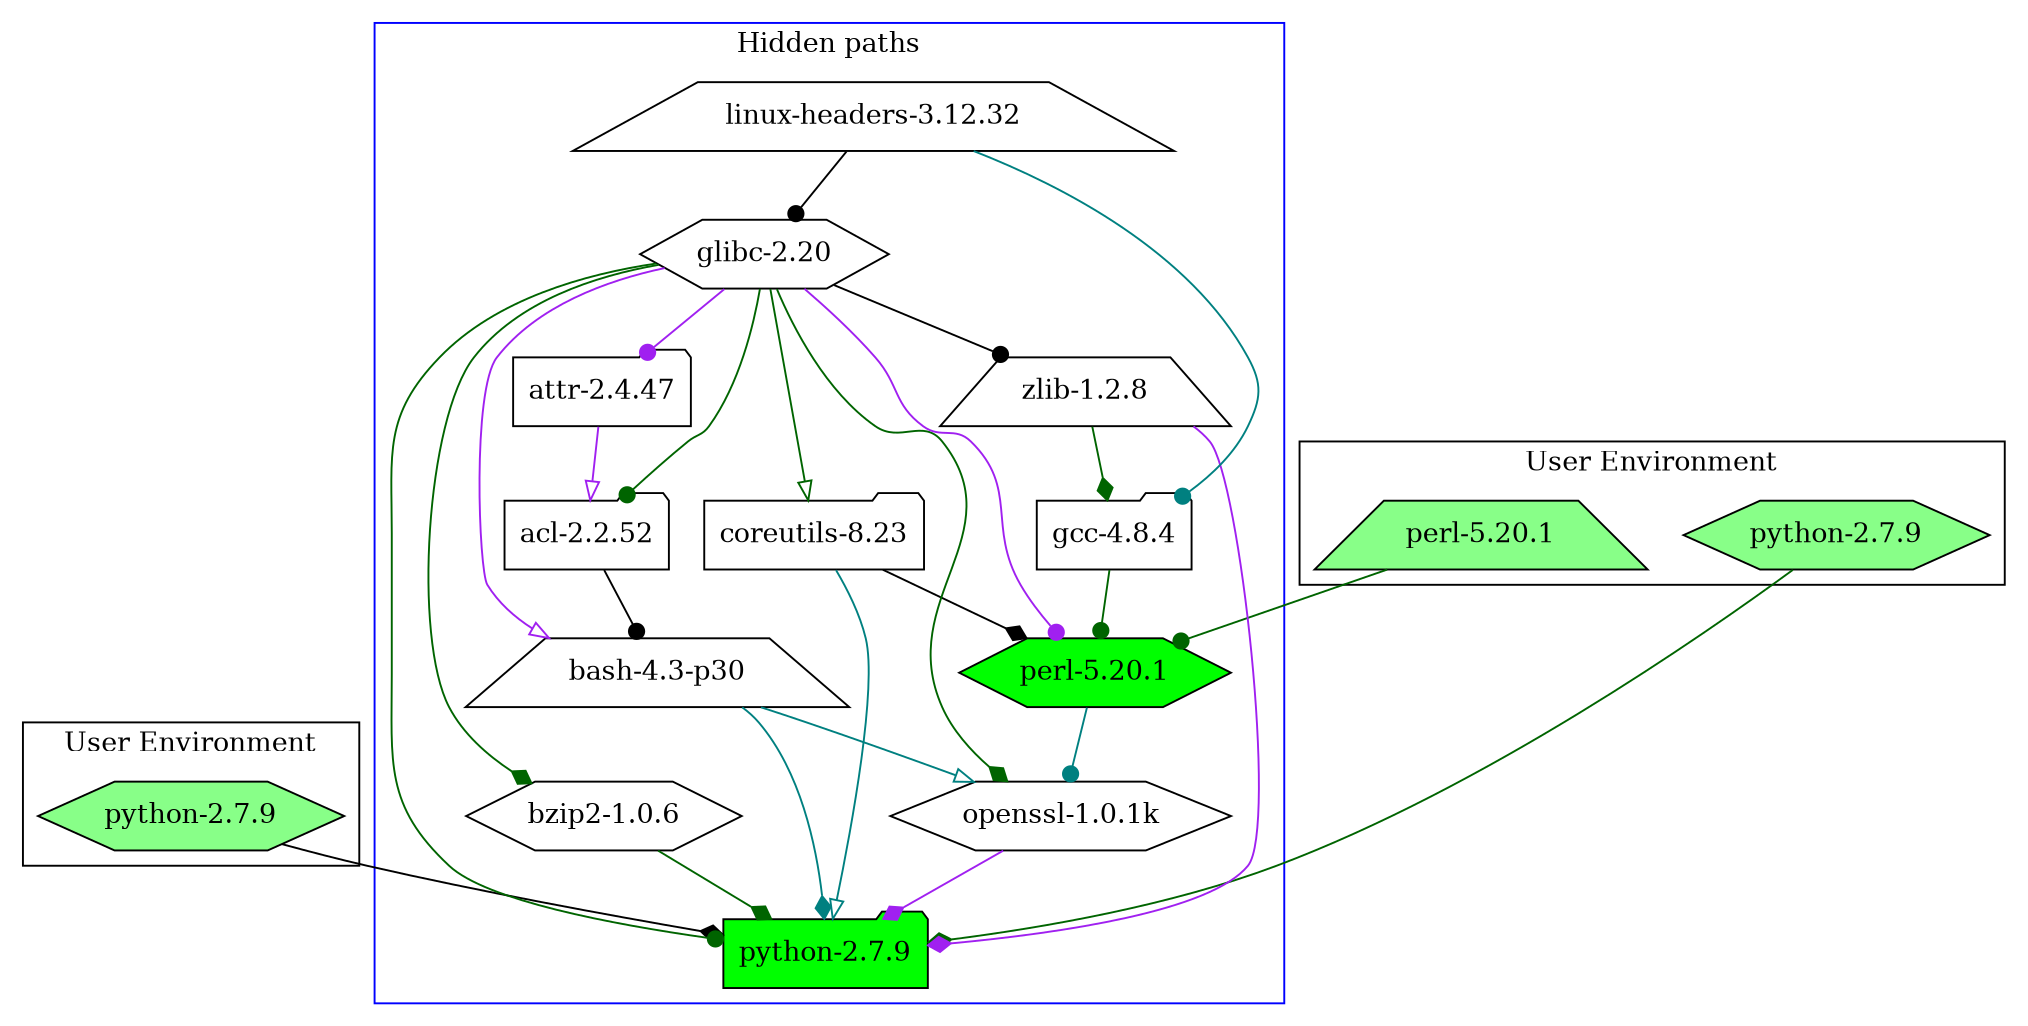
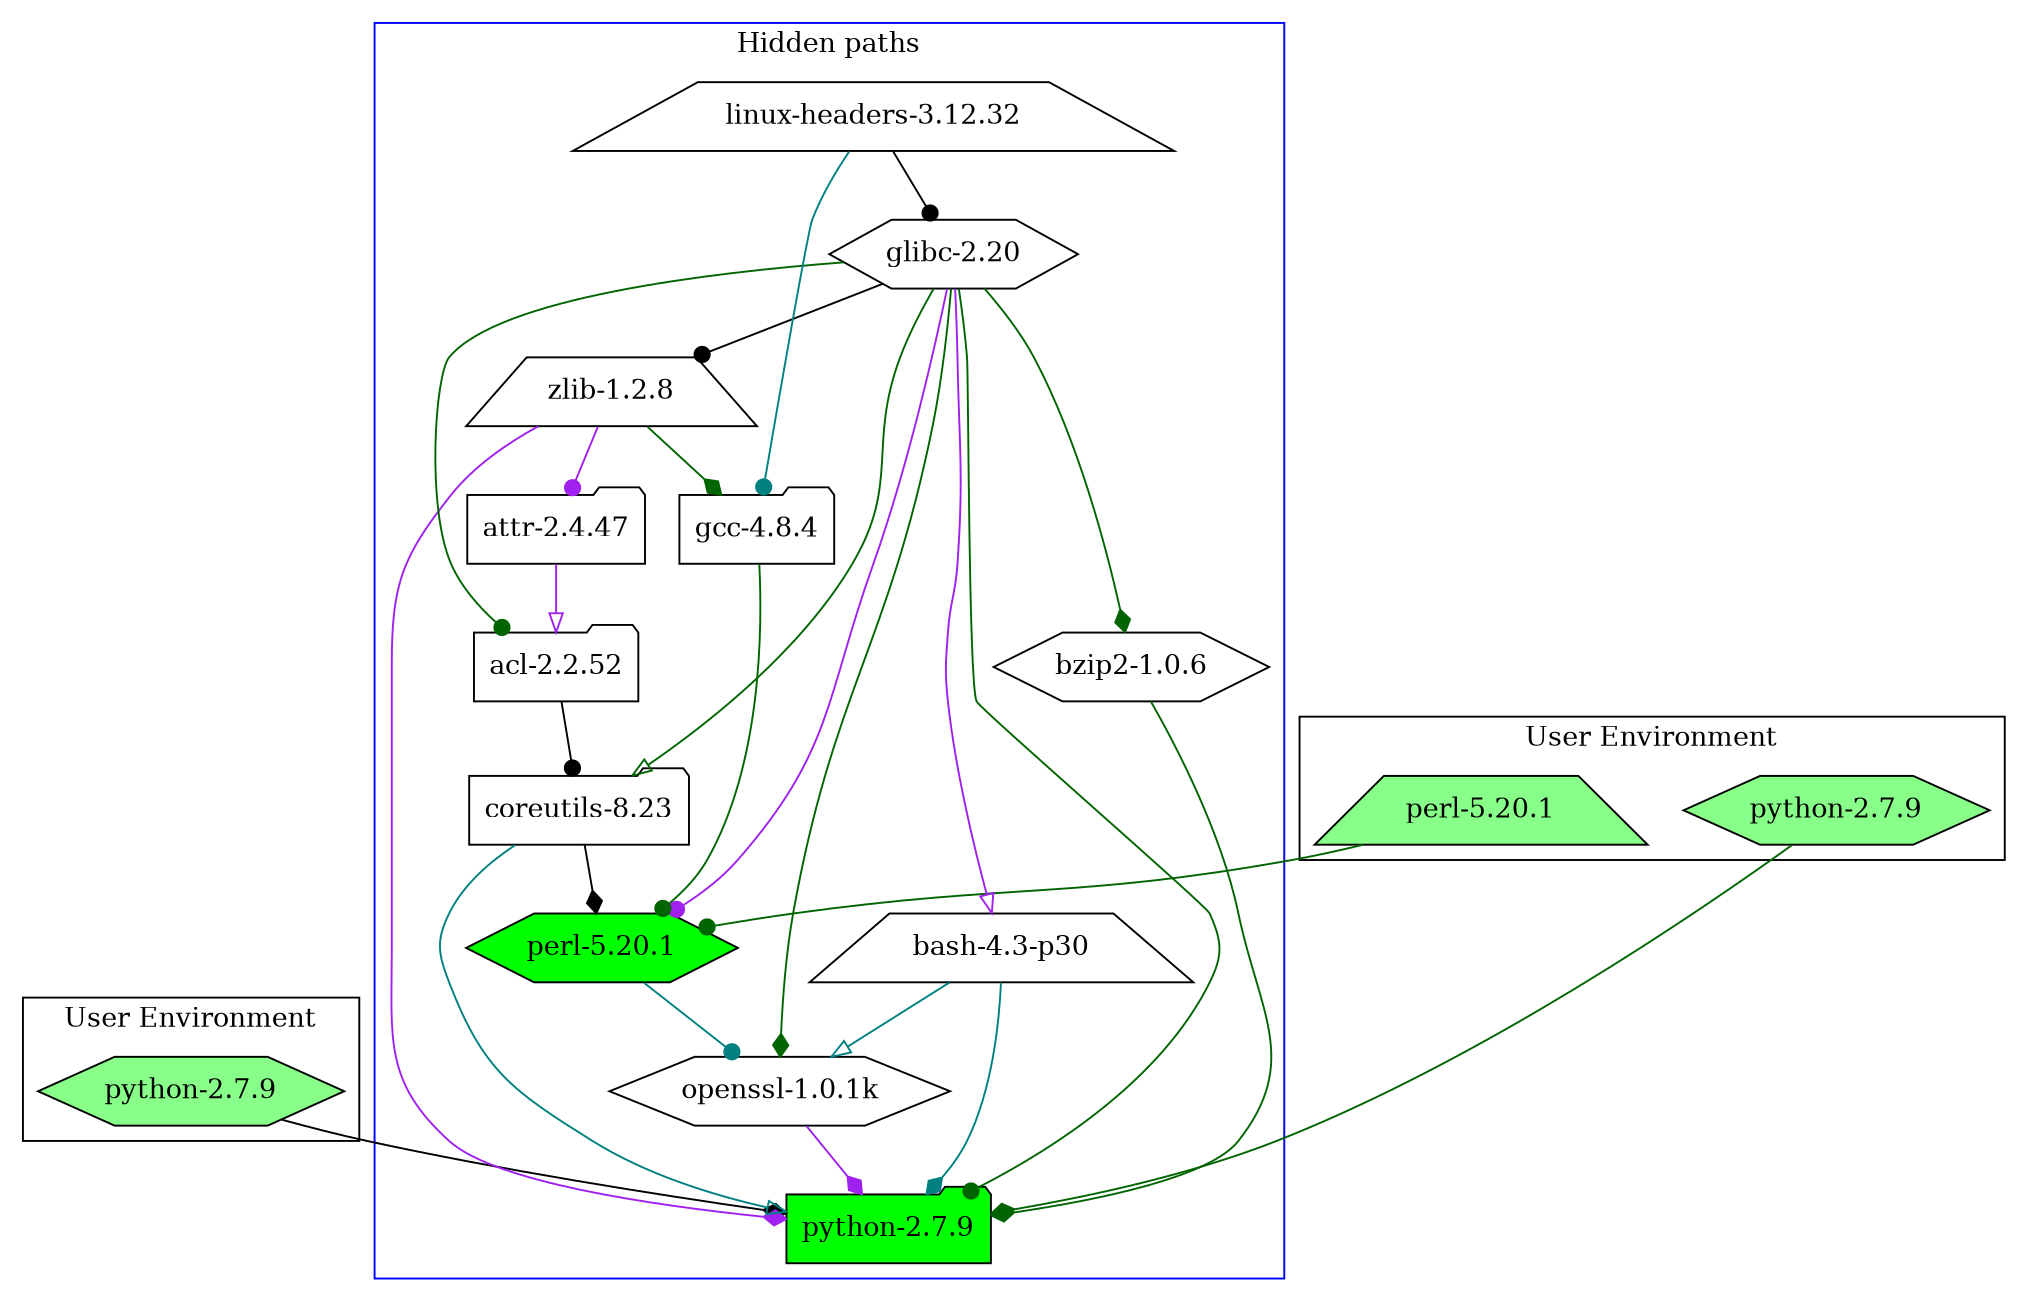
  digraph {
    node [fillcolor="#ffffff" shape=hexagon style=filled]
    edge [arrowhead=dot color=darkgreen]
    n1 [fillcolor="#88ff88" label="python-2.7.9"]
    n2 [fillcolor="#88ff88" label="python-2.7.9"]
    n3 [fillcolor="#88ff88" label="perl-5.20.1" shape=trapezium]
    n4 [fillcolor="#00ff00" label="python-2.7.9" shape=folder]
    n5 [label="openssl-1.0.1k"]
    n6 [label="bzip2-1.0.6"]
    n7 [label="zlib-1.2.8" shape=trapezium]
    n8 [label="bash-4.3-p30" shape=trapezium]
    n9 [label="coreutils-8.23" shape=folder]
    n10 [label="glibc-2.20"]
    n11 [fillcolor="#00ff00" label="perl-5.20.1"]
    n12 [label="gcc-4.8.4" shape=folder]
    n13 [label="acl-2.2.52" shape=folder]
    n14 [label="attr-2.4.47" shape=folder]
    n15 [label="linux-headers-3.12.32" shape=trapezium]
    subgraph cluster_1 {
      label="User Environment"
      rank=same
      n1
    }
    subgraph cluster_2 {
      label="User Environment"
      rank=same
      n2
      n3
    }
    subgraph cluster_3 {
      color=blue
      label="Hidden paths"
      n4
      n5
      n6
      n7
      n8
      n9
      n10
      n11
      n12
      n13
      n14
      n15
    }
    n1 -> n4 [arrowhead=diamond color=black]
    n2 -> n4 [arrowhead=diamond]
    n3 -> n11
    n5 -> n4 [arrowhead=diamond color=purple]
    n6 -> n4 [arrowhead=diamond]
    n7 -> n4 [arrowhead=diamond color=purple]
    n7 -> n12 [arrowhead=diamond]
    n8 -> n4 [arrowhead=diamond color=teal]
    n8 -> n5 [arrowhead=onormal color=teal]
    n9 -> n4 [arrowhead=onormal color=teal]
    n9 -> n11 [arrowhead=diamond color=black]
    n10 -> n4
    n10 -> n5 [arrowhead=diamond]
    n10 -> n6 [arrowhead=diamond]
    n10 -> n7 [color=black]
    n10 -> n8 [arrowhead=onormal color=purple]
    n10 -> n9 [arrowhead=onormal]
    n10 -> n11 [color=purple]
    n10 -> n13
-   n10 -> n14 [color=purple]
+   n7 -> n14 [color=purple]
    n11 -> n5 [color=teal]
    n12 -> n11
-   n13 -> n8 [color=black]
+   n13 -> n9 [color=black]
    n14 -> n13 [arrowhead=onormal color=purple]
    n15 -> n10 [color=black]
    n15 -> n12 [color=teal]
  }
